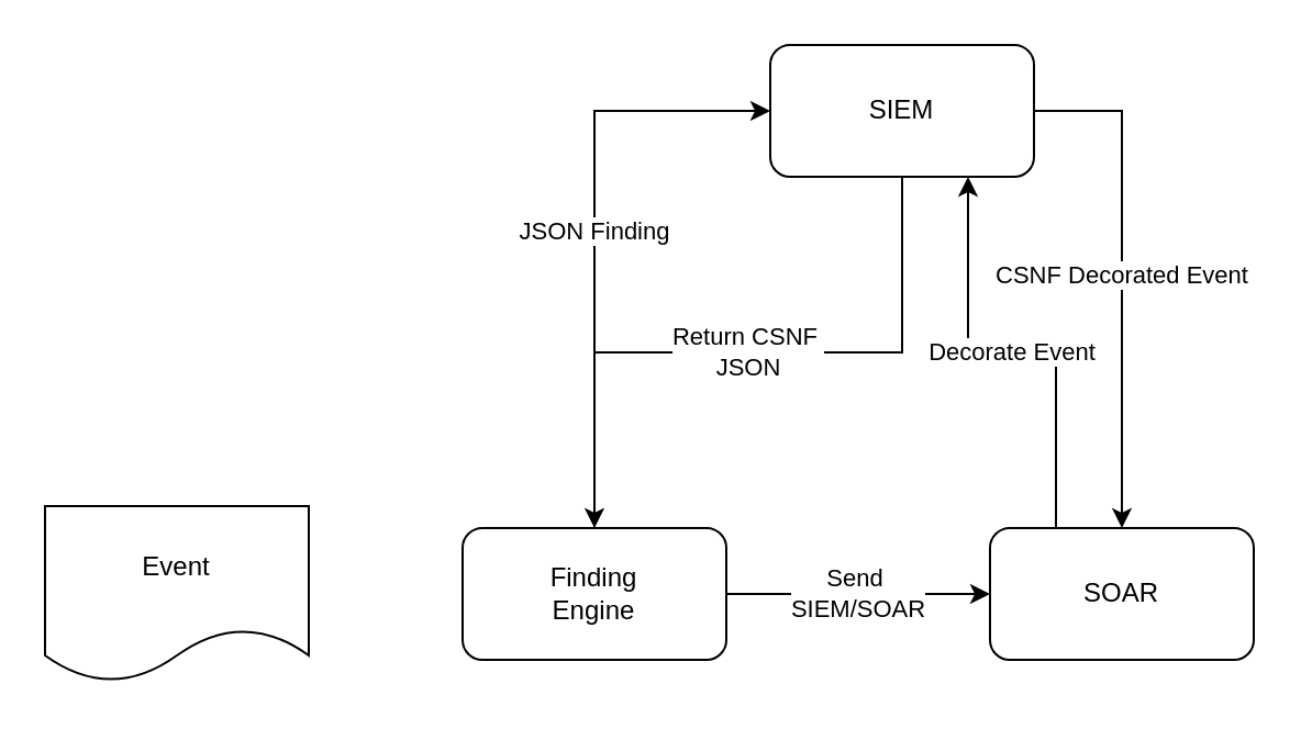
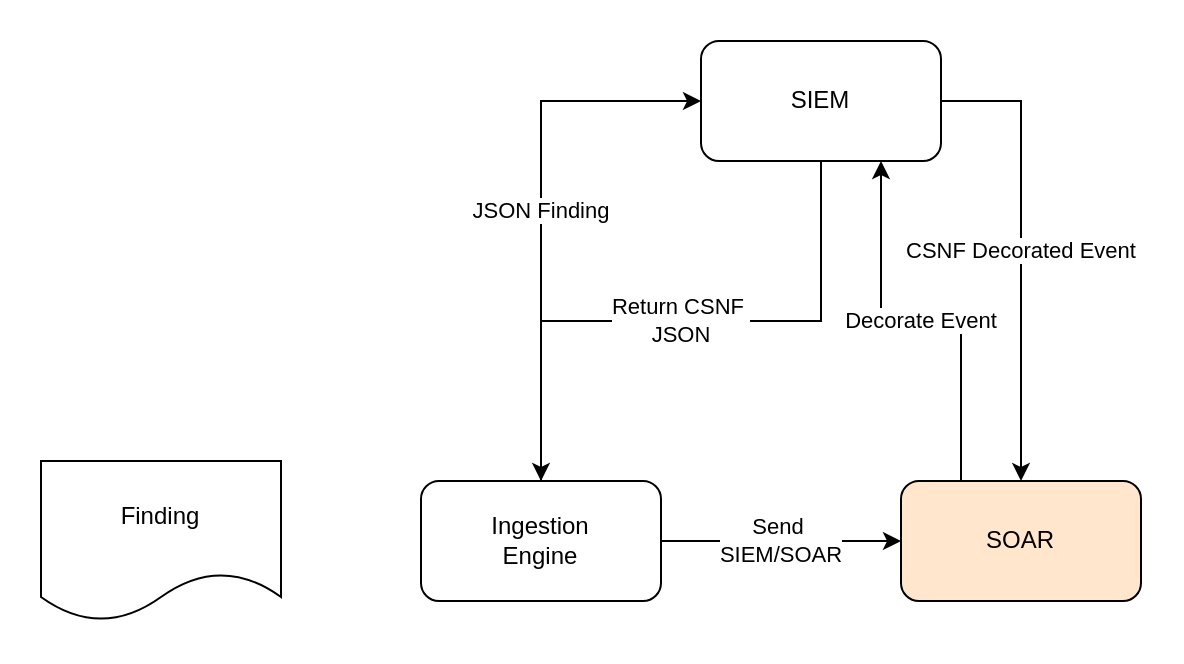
  <mxCell id="0" />
  <mxCell id="1" parent="0" />
  <mxCell id="2" value="Return CSNF&amp;nbsp;&lt;br&gt;JSON" style="edgeStyle=orthogonalEdgeStyle;rounded=0;orthogonalLoop=1;jettySize=auto;html=1;exitX=0.5;exitY=1;exitDx=0;exitDy=0;" edge="1" parent="1" source="4" target="7"><mxGeometry relative="1" as="geometry" /></mxCell>
  <mxCell id="3" value="CSNF Decorated Event" style="edgeStyle=orthogonalEdgeStyle;rounded=0;orthogonalLoop=1;jettySize=auto;html=1;exitX=1;exitY=0.5;exitDx=0;exitDy=0;" edge="1" parent="1" source="4" target="9"><mxGeometry relative="1" as="geometry" /></mxCell>
  <mxCell id="4" value="SIEM" style="rounded=1;whiteSpace=wrap;html=1;" vertex="1" parent="1"><mxGeometry x="350" y="20" width="120" height="60" as="geometry" /></mxCell>
  <mxCell id="5" value="JSON Finding" style="edgeStyle=orthogonalEdgeStyle;rounded=0;orthogonalLoop=1;jettySize=auto;html=1;entryX=0;entryY=0.5;entryDx=0;entryDy=0;exitX=0.5;exitY=0;exitDx=0;exitDy=0;" edge="1" parent="1" source="7" target="4"><mxGeometry relative="1" as="geometry" /></mxCell>
  <mxCell id="6" value="Send&amp;nbsp;&lt;br&gt;SIEM/SOAR" style="edgeStyle=orthogonalEdgeStyle;rounded=0;orthogonalLoop=1;jettySize=auto;html=1;" edge="1" parent="1" source="7"><mxGeometry relative="1" as="geometry"><mxPoint x="450" y="270" as="targetPoint" /></mxGeometry></mxCell>
- <mxCell id="7" value="Finding&lt;br&gt;Engine" style="rounded=1;whiteSpace=wrap;html=1;" vertex="1" parent="1"><mxGeometry x="210" y="240" width="120" height="60" as="geometry" /></mxCell>
+ <mxCell id="7" value="Ingestion&lt;br&gt;Engine" style="rounded=1;whiteSpace=wrap;html=1;" vertex="1" parent="1"><mxGeometry x="210" y="240" width="120" height="60" as="geometry" /></mxCell>
  <mxCell id="8" value="Decorate Event" style="edgeStyle=orthogonalEdgeStyle;rounded=0;orthogonalLoop=1;jettySize=auto;html=1;entryX=0.75;entryY=1;entryDx=0;entryDy=0;exitX=0.25;exitY=0;exitDx=0;exitDy=0;" edge="1" parent="1" source="9" target="4"><mxGeometry relative="1" as="geometry" /></mxCell>
- <mxCell id="9" value="SOAR" style="rounded=1;whiteSpace=wrap;html=1;" vertex="1" parent="1"><mxGeometry x="450" y="240" width="120" height="60" as="geometry" /></mxCell>
- <mxCell id="10" value="Event" style="shape=document;whiteSpace=wrap;html=1;boundedLbl=1;" vertex="1" parent="1"><mxGeometry x="20" y="230" width="120" height="80" as="geometry" /></mxCell>
+ <mxCell id="9" value="SOAR" style="rounded=1;whiteSpace=wrap;html=1;fillColor=#ffe6cc;" vertex="1" parent="1"><mxGeometry x="450" y="240" width="120" height="60" as="geometry" /></mxCell>
+ <mxCell id="10" value="Finding" style="shape=document;whiteSpace=wrap;html=1;boundedLbl=1;" vertex="1" parent="1"><mxGeometry x="20" y="230" width="120" height="80" as="geometry" /></mxCell>
